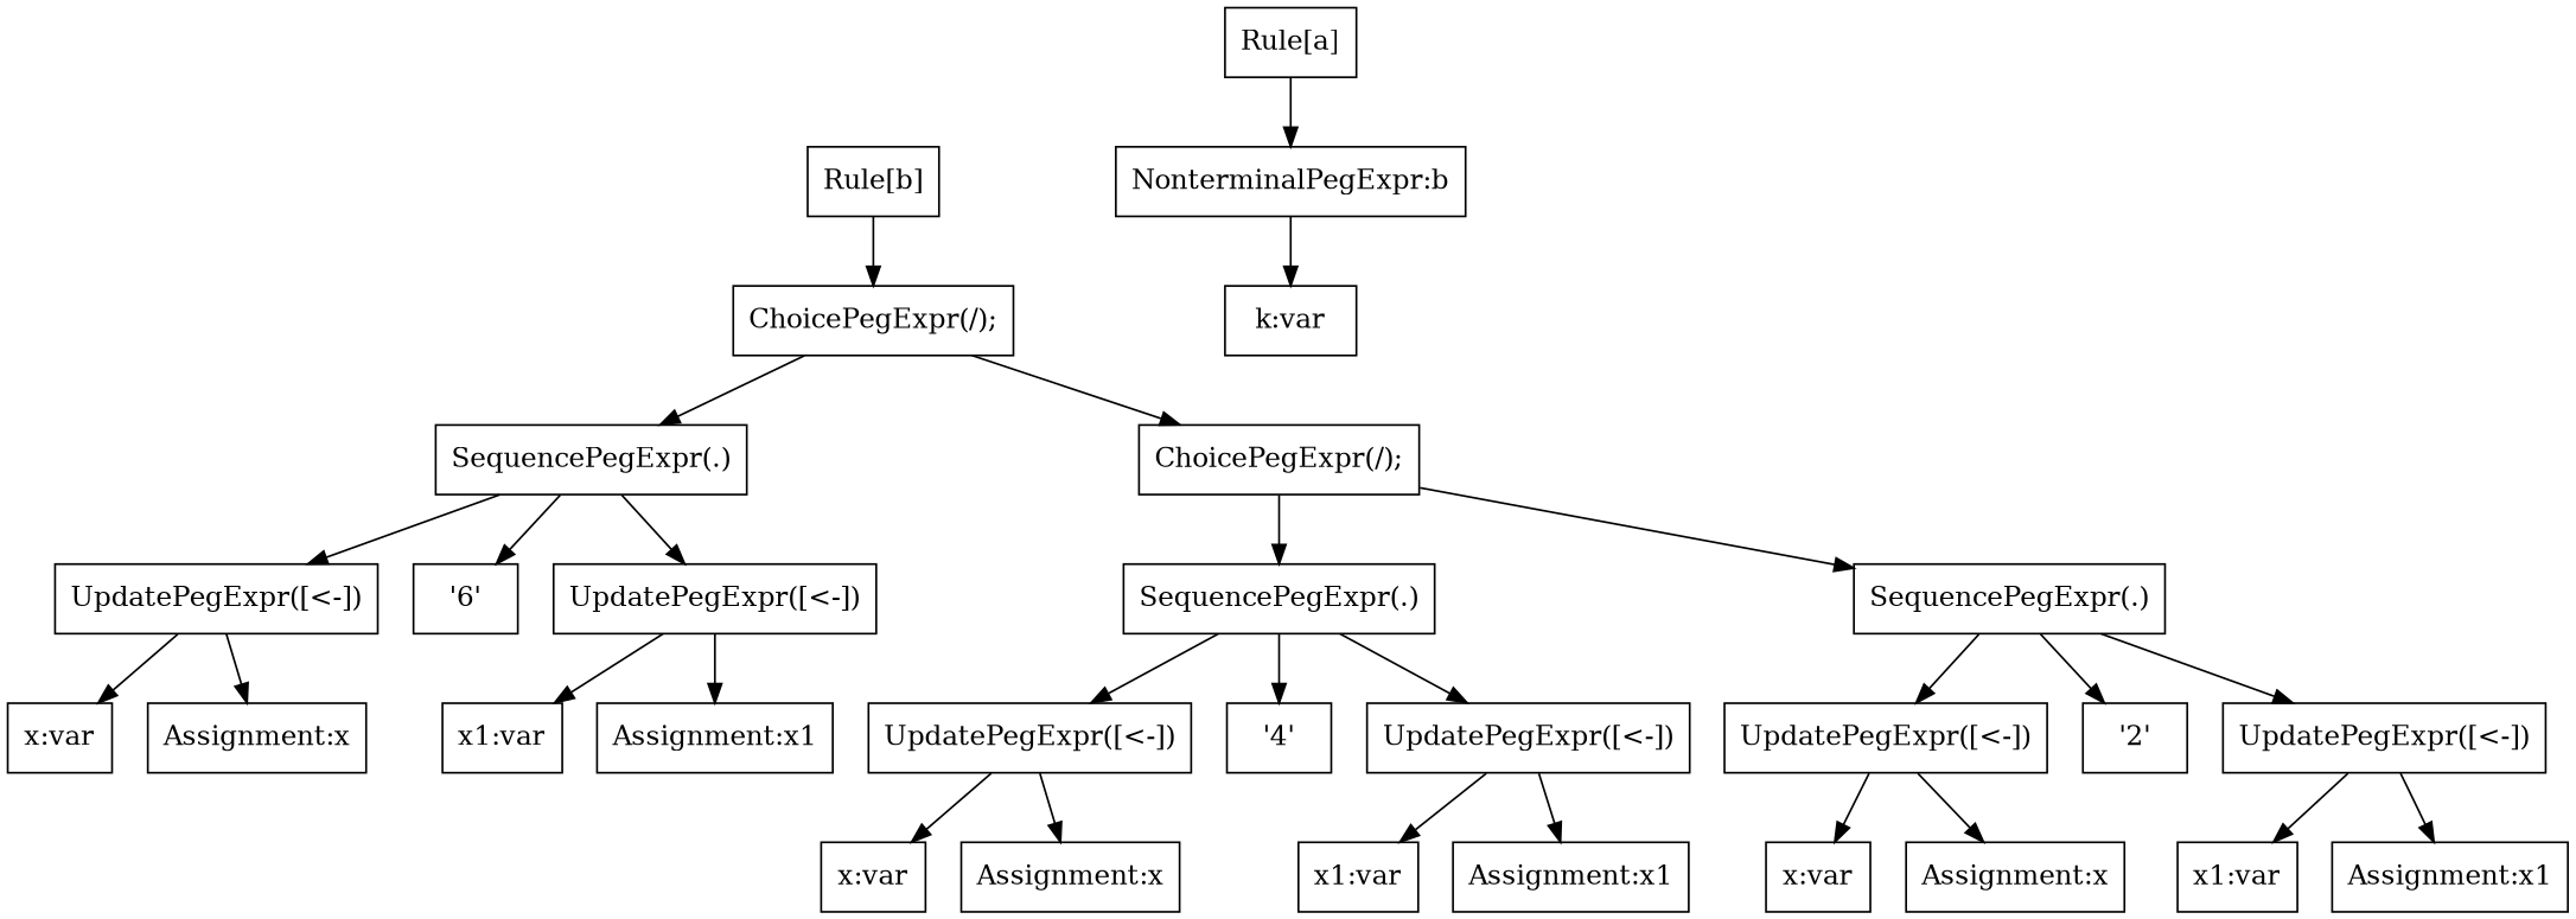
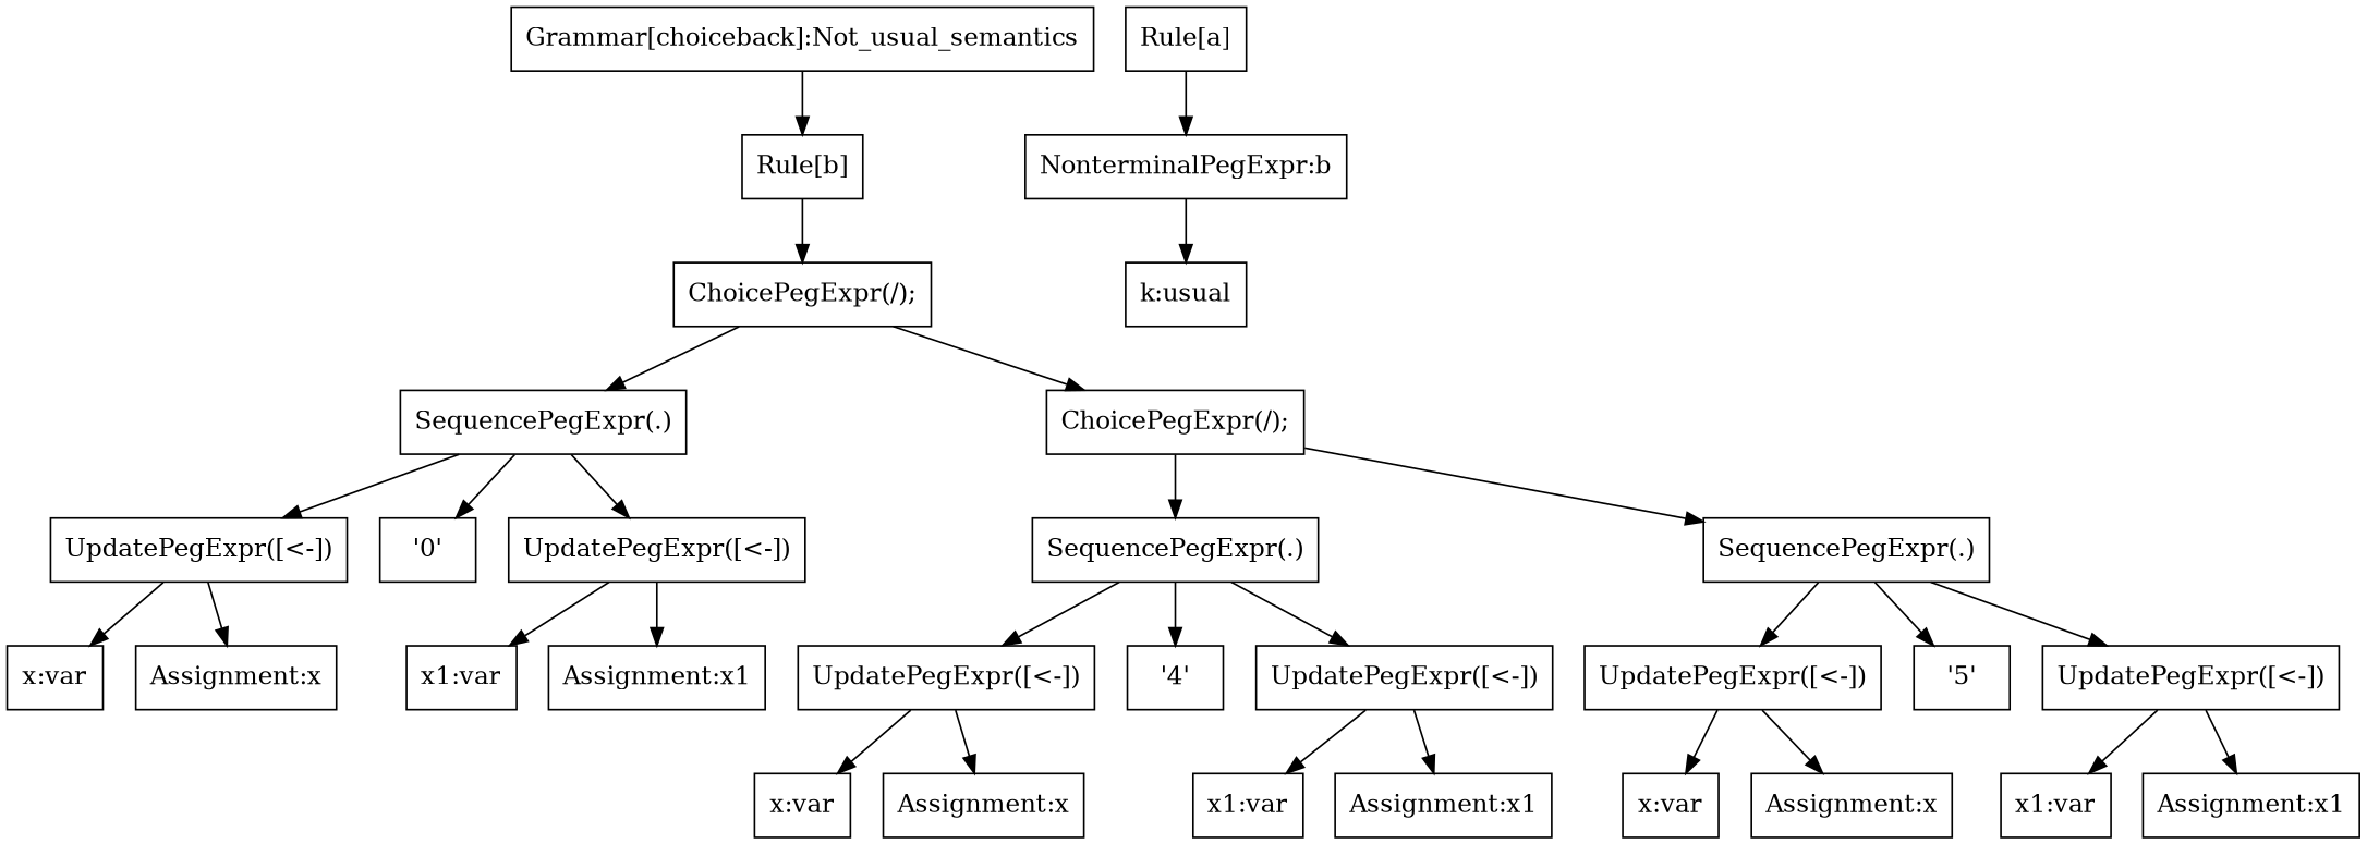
  digraph {
    node [shape=box]
+   n1 [label="Grammar[choiceback]:Not_usual_semantics"]
    n2 [label="Rule[b]"]
    n3 [label="Rule[a]"]
    n4 [label="NonterminalPegExpr:b"]
    n5 [label="ChoicePegExpr(/);"]
-   n6 [label="k:var"]
+   n6 [label="k:usual"]
    n7 [label="SequencePegExpr(.)"]
    n8 [label="ChoicePegExpr(/);"]
    n9 [label="UpdatePegExpr([<-])"]
-   n10 [label="'6'"]
+   n10 [label="'0'"]
    n11 [label="UpdatePegExpr([<-])"]
    n12 [label="SequencePegExpr(.)"]
    n13 [label="SequencePegExpr(.)"]
    n14 [label="x:var"]
    n15 [label="Assignment:x"]
    n16 [label="x1:var"]
    n17 [label="Assignment:x1"]
    n18 [label="UpdatePegExpr([<-])"]
    n19 [label="'4'"]
    n20 [label="UpdatePegExpr([<-])"]
    n21 [label="UpdatePegExpr([<-])"]
-   n22 [label="'2'"]
+   n22 [label="'5'"]
    n23 [label="UpdatePegExpr([<-])"]
    n24 [label="x:var"]
    n25 [label="Assignment:x"]
    n26 [label="x1:var"]
    n27 [label="Assignment:x1"]
    n28 [label="x:var"]
    n29 [label="Assignment:x"]
    n30 [label="x1:var"]
    n31 [label="Assignment:x1"]
+   n1 -> n2
    n2 -> n5
    n3 -> n4
    n4 -> n6
    n5 -> n7
    n5 -> n8
    n7 -> n9
    n7 -> n10
    n7 -> n11
    n8 -> n12
    n8 -> n13
    n9 -> n14
    n9 -> n15
    n11 -> n16
    n11 -> n17
    n12 -> n18
    n12 -> n19
    n12 -> n20
    n13 -> n21
    n13 -> n22
    n13 -> n23
    n18 -> n24
    n18 -> n25
    n20 -> n26
    n20 -> n27
    n21 -> n28
    n21 -> n29
    n23 -> n30
    n23 -> n31
  }
